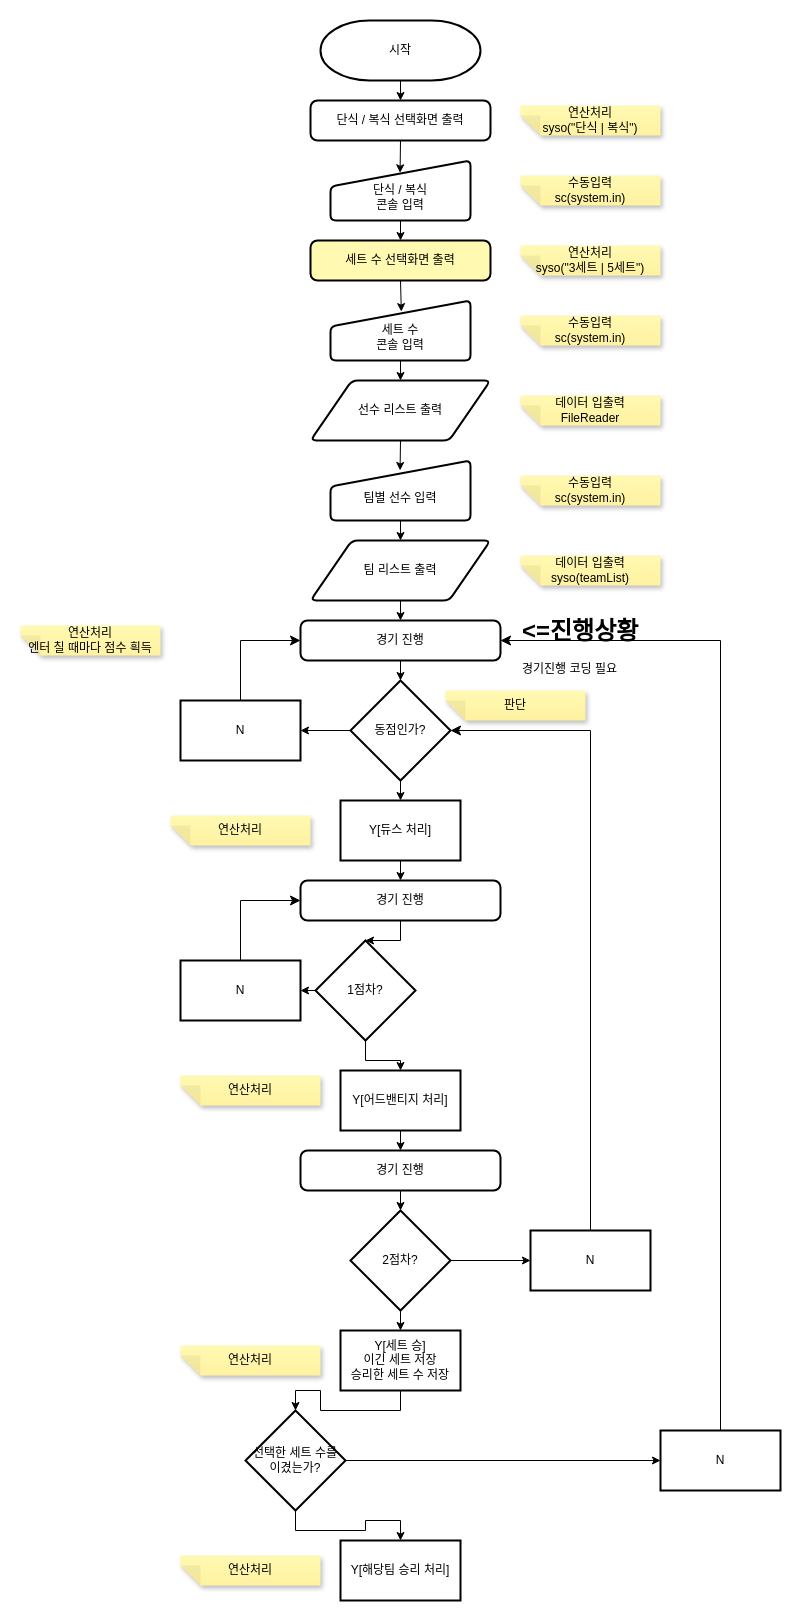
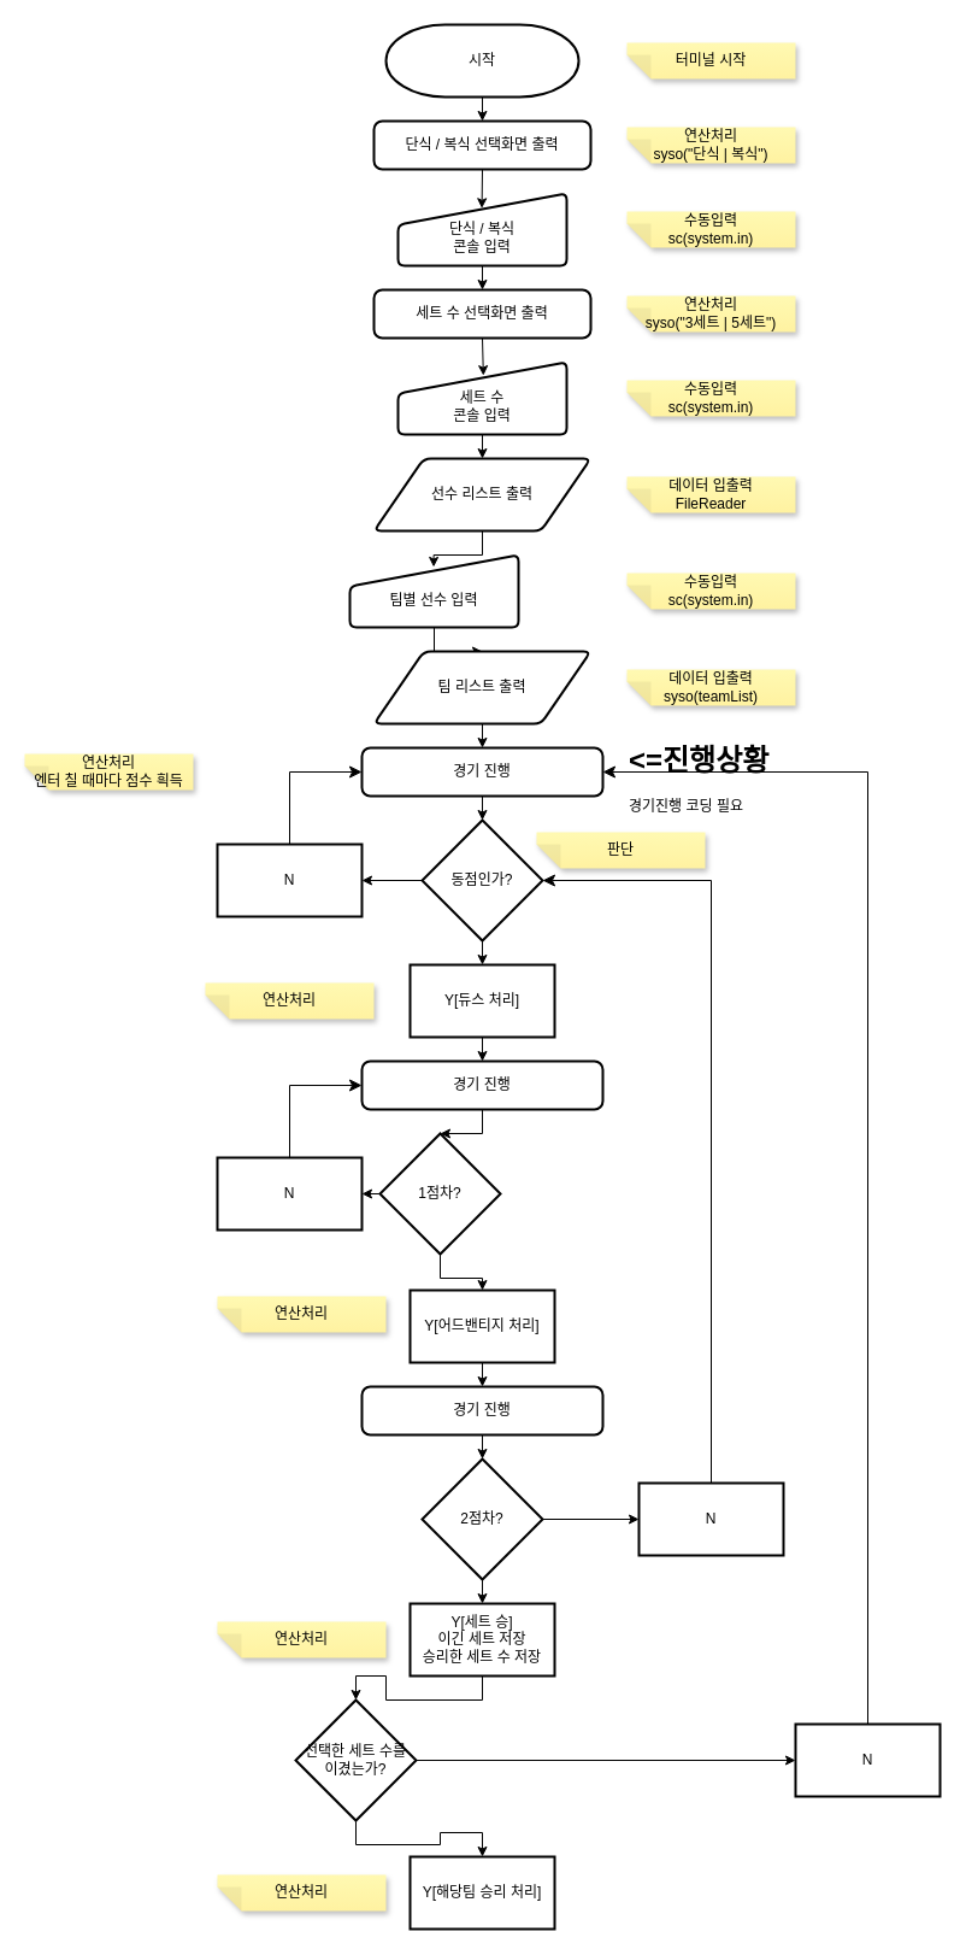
  <mxCell id="0" />
  <mxCell id="1" parent="0" />
  <mxCell id="2" style="edgeStyle=orthogonalEdgeStyle;rounded=0;orthogonalLoop=1;jettySize=auto;html=1;exitX=0.5;exitY=1;exitDx=0;exitDy=0;exitPerimeter=0;entryX=0.5;entryY=0;entryDx=0;entryDy=0;" parent="1" source="3" target="4" edge="1"><mxGeometry relative="1" as="geometry" /></mxCell>
  <mxCell id="3" value="시작" style="strokeWidth=2;html=1;shape=mxgraph.flowchart.terminator;whiteSpace=wrap;" parent="1" vertex="1"><mxGeometry x="320" y="20" width="160" height="60" as="geometry" /></mxCell>
  <mxCell id="4" value="단식 / 복식 선택화면 출력" style="rounded=1;whiteSpace=wrap;html=1;absoluteArcSize=1;arcSize=14;strokeWidth=2;" parent="1" vertex="1"><mxGeometry x="310" y="100" width="180" height="40" as="geometry" /></mxCell>
  <mxCell id="5" style="edgeStyle=orthogonalEdgeStyle;rounded=0;orthogonalLoop=1;jettySize=auto;html=1;exitX=0.5;exitY=1;exitDx=0;exitDy=0;entryX=0.5;entryY=0;entryDx=0;entryDy=0;" parent="1" target="10" edge="1"><mxGeometry relative="1" as="geometry"><mxPoint x="400" y="360" as="sourcePoint" /></mxGeometry></mxCell>
  <mxCell id="6" style="edgeStyle=orthogonalEdgeStyle;rounded=0;orthogonalLoop=1;jettySize=auto;html=1;exitX=0.5;exitY=1;exitDx=0;exitDy=0;entryX=0.5;entryY=0;entryDx=0;entryDy=0;" parent="1" source="7" target="49" edge="1"><mxGeometry relative="1" as="geometry" /></mxCell>
  <mxCell id="7" value="&lt;div&gt;&lt;br&gt;&lt;/div&gt;단식 / 복식&lt;div&gt;콘솔 입력&lt;/div&gt;" style="html=1;strokeWidth=2;shape=manualInput;whiteSpace=wrap;rounded=1;size=26;arcSize=11;" parent="1" vertex="1"><mxGeometry x="330" y="160" width="140" height="60" as="geometry" /></mxCell>
  <mxCell id="8" style="edgeStyle=orthogonalEdgeStyle;rounded=0;orthogonalLoop=1;jettySize=auto;html=1;exitX=0.5;exitY=1;exitDx=0;exitDy=0;entryX=0.5;entryY=0;entryDx=0;entryDy=0;" parent="1" source="9" target="13" edge="1"><mxGeometry relative="1" as="geometry" /></mxCell>
- <mxCell id="9" value="&lt;div&gt;&lt;br&gt;&lt;/div&gt;팀별 선수 입력" style="html=1;strokeWidth=2;shape=manualInput;whiteSpace=wrap;rounded=1;size=26;arcSize=11;" parent="1" vertex="1"><mxGeometry x="330" y="460" width="140" height="60" as="geometry" /></mxCell>
+ <mxCell id="9" value="&lt;div&gt;&lt;br&gt;&lt;/div&gt;팀별 선수 입력" style="html=1;strokeWidth=2;shape=manualInput;whiteSpace=wrap;rounded=1;size=26;arcSize=11;" parent="1" vertex="1"><mxGeometry x="290" y="460" width="140" height="60" as="geometry" /></mxCell>
  <mxCell id="10" value="선수 리스트 출력" style="shape=parallelogram;html=1;strokeWidth=2;perimeter=parallelogramPerimeter;whiteSpace=wrap;rounded=1;arcSize=12;size=0.23;" parent="1" vertex="1"><mxGeometry x="310" y="380" width="180" height="60" as="geometry" /></mxCell>
  <mxCell id="11" value="경기 진행" style="rounded=1;whiteSpace=wrap;html=1;absoluteArcSize=1;arcSize=14;strokeWidth=2;" parent="1" vertex="1"><mxGeometry x="300" y="620" width="200" height="40" as="geometry" /></mxCell>
  <mxCell id="12" style="edgeStyle=orthogonalEdgeStyle;rounded=0;orthogonalLoop=1;jettySize=auto;html=1;exitX=0.5;exitY=1;exitDx=0;exitDy=0;entryX=0.5;entryY=0;entryDx=0;entryDy=0;" parent="1" source="13" target="11" edge="1"><mxGeometry relative="1" as="geometry" /></mxCell>
  <mxCell id="13" value="팀 리스트 출력" style="shape=parallelogram;html=1;strokeWidth=2;perimeter=parallelogramPerimeter;whiteSpace=wrap;rounded=1;arcSize=12;size=0.23;" parent="1" vertex="1"><mxGeometry x="310" y="540" width="180" height="60" as="geometry" /></mxCell>
+ <mxCell id="14" value="터미널 시작" style="shape=note;whiteSpace=wrap;html=1;backgroundOutline=1;fontColor=#000000;darkOpacity=0.05;fillColor=#FFF9B2;strokeColor=none;fillStyle=solid;direction=west;gradientDirection=north;gradientColor=#FFF2A1;shadow=1;size=20;pointerEvents=1;" parent="1" vertex="1"><mxGeometry x="520" y="35" width="140" height="30" as="geometry" /></mxCell>
  <mxCell id="15" value="&lt;div&gt;연산처리&lt;/div&gt;syso(&quot;단식 | 복식&quot;)" style="shape=note;whiteSpace=wrap;html=1;backgroundOutline=1;fontColor=#000000;darkOpacity=0.05;fillColor=#FFF9B2;strokeColor=none;fillStyle=solid;direction=west;gradientDirection=north;gradientColor=#FFF2A1;shadow=1;size=20;pointerEvents=1;" parent="1" vertex="1"><mxGeometry x="520" y="105" width="140" height="30" as="geometry" /></mxCell>
  <mxCell id="16" value="&lt;div&gt;수동입력&lt;/div&gt;sc(system.in)" style="shape=note;whiteSpace=wrap;html=1;backgroundOutline=1;fontColor=#000000;darkOpacity=0.05;fillColor=#FFF9B2;strokeColor=none;fillStyle=solid;direction=west;gradientDirection=north;gradientColor=#FFF2A1;shadow=1;size=20;pointerEvents=1;" parent="1" vertex="1"><mxGeometry x="520" y="175" width="140" height="30" as="geometry" /></mxCell>
  <mxCell id="17" value="&lt;div&gt;데이터 입출력&lt;/div&gt;FileReader" style="shape=note;whiteSpace=wrap;html=1;backgroundOutline=1;fontColor=#000000;darkOpacity=0.05;fillColor=#FFF9B2;strokeColor=none;fillStyle=solid;direction=west;gradientDirection=north;gradientColor=#FFF2A1;shadow=1;size=20;pointerEvents=1;" parent="1" vertex="1"><mxGeometry x="520" y="395" width="140" height="30" as="geometry" /></mxCell>
  <mxCell id="18" value="&lt;div&gt;수동입력&lt;/div&gt;sc(system.in)" style="shape=note;whiteSpace=wrap;html=1;backgroundOutline=1;fontColor=#000000;darkOpacity=0.05;fillColor=#FFF9B2;strokeColor=none;fillStyle=solid;direction=west;gradientDirection=north;gradientColor=#FFF2A1;shadow=1;size=20;pointerEvents=1;" parent="1" vertex="1"><mxGeometry x="520" y="475" width="140" height="30" as="geometry" /></mxCell>
  <mxCell id="19" value="&lt;div&gt;데이터 입출력&lt;/div&gt;syso(teamList)" style="shape=note;whiteSpace=wrap;html=1;backgroundOutline=1;fontColor=#000000;darkOpacity=0.05;fillColor=#FFF9B2;strokeColor=none;fillStyle=solid;direction=west;gradientDirection=north;gradientColor=#FFF2A1;shadow=1;size=20;pointerEvents=1;" parent="1" vertex="1"><mxGeometry x="520" y="555" width="140" height="30" as="geometry" /></mxCell>
  <mxCell id="20" value="&lt;div&gt;연산처리&lt;/div&gt;엔터 칠 때마다 점수 흭득" style="shape=note;whiteSpace=wrap;html=1;backgroundOutline=1;fontColor=#000000;darkOpacity=0.05;fillColor=#FFF9B2;strokeColor=none;fillStyle=solid;direction=west;gradientDirection=north;gradientColor=#FFF2A1;shadow=1;size=20;pointerEvents=1;" parent="1" vertex="1"><mxGeometry x="20" y="625" width="140" height="30" as="geometry" /></mxCell>
  <mxCell id="21" style="edgeStyle=orthogonalEdgeStyle;rounded=0;orthogonalLoop=1;jettySize=auto;html=1;exitX=0.5;exitY=1;exitDx=0;exitDy=0;entryX=0.497;entryY=0.205;entryDx=0;entryDy=0;entryPerimeter=0;" parent="1" source="4" target="7" edge="1"><mxGeometry relative="1" as="geometry" /></mxCell>
  <mxCell id="22" style="edgeStyle=orthogonalEdgeStyle;rounded=0;orthogonalLoop=1;jettySize=auto;html=1;exitX=0.5;exitY=1;exitDx=0;exitDy=0;entryX=0.497;entryY=0.166;entryDx=0;entryDy=0;entryPerimeter=0;" parent="1" source="10" target="9" edge="1"><mxGeometry relative="1" as="geometry" /></mxCell>
  <mxCell id="23" value="" style="edgeStyle=orthogonalEdgeStyle;rounded=0;orthogonalLoop=1;jettySize=auto;html=1;" parent="1" source="25" target="26" edge="1"><mxGeometry relative="1" as="geometry" /></mxCell>
  <mxCell id="24" style="edgeStyle=orthogonalEdgeStyle;rounded=0;orthogonalLoop=1;jettySize=auto;html=1;exitX=0.5;exitY=1;exitDx=0;exitDy=0;exitPerimeter=0;entryX=0.5;entryY=0;entryDx=0;entryDy=0;" parent="1" source="25" target="28" edge="1"><mxGeometry relative="1" as="geometry" /></mxCell>
  <mxCell id="25" value="동점인가?" style="strokeWidth=2;html=1;shape=mxgraph.flowchart.decision;whiteSpace=wrap;" parent="1" vertex="1"><mxGeometry x="350" y="680" width="100" height="100" as="geometry" /></mxCell>
  <mxCell id="26" value="N" style="whiteSpace=wrap;html=1;strokeWidth=2;" parent="1" vertex="1"><mxGeometry x="180" y="700" width="120" height="60" as="geometry" /></mxCell>
  <mxCell id="27" style="edgeStyle=orthogonalEdgeStyle;rounded=0;orthogonalLoop=1;jettySize=auto;html=1;exitX=0.5;exitY=1;exitDx=0;exitDy=0;entryX=0.5;entryY=0;entryDx=0;entryDy=0;" parent="1" source="28" edge="1"><mxGeometry relative="1" as="geometry"><mxPoint x="400" y="880" as="targetPoint" /></mxGeometry></mxCell>
  <mxCell id="28" value="Y[듀스 처리]" style="whiteSpace=wrap;html=1;strokeWidth=2;" parent="1" vertex="1"><mxGeometry x="340" y="800" width="120" height="60" as="geometry" /></mxCell>
  <mxCell id="29" style="edgeStyle=orthogonalEdgeStyle;rounded=0;orthogonalLoop=1;jettySize=auto;html=1;exitX=0.5;exitY=1;exitDx=0;exitDy=0;entryX=0.5;entryY=0;entryDx=0;entryDy=0;entryPerimeter=0;" parent="1" source="11" target="25" edge="1"><mxGeometry relative="1" as="geometry" /></mxCell>
  <mxCell id="30" value="" style="edgeStyle=segmentEdgeStyle;endArrow=classic;html=1;curved=0;rounded=0;endSize=8;startSize=8;entryX=0;entryY=0.5;entryDx=0;entryDy=0;exitX=0.5;exitY=0;exitDx=0;exitDy=0;" parent="1" source="26" target="11" edge="1"><mxGeometry width="50" height="50" relative="1" as="geometry"><mxPoint x="210" y="689.94" as="sourcePoint" /><mxPoint x="280" y="649.94" as="targetPoint" /><Array as="points"><mxPoint x="240" y="640" /></Array></mxGeometry></mxCell>
  <mxCell id="31" style="edgeStyle=orthogonalEdgeStyle;rounded=0;orthogonalLoop=1;jettySize=auto;html=1;exitX=0.5;exitY=1;exitDx=0;exitDy=0;exitPerimeter=0;entryX=0.5;entryY=0;entryDx=0;entryDy=0;" parent="1" source="33" target="36" edge="1"><mxGeometry relative="1" as="geometry" /></mxCell>
  <mxCell id="32" style="edgeStyle=orthogonalEdgeStyle;rounded=0;orthogonalLoop=1;jettySize=auto;html=1;exitX=0;exitY=0.5;exitDx=0;exitDy=0;exitPerimeter=0;entryX=1;entryY=0.5;entryDx=0;entryDy=0;" parent="1" source="33" target="34" edge="1"><mxGeometry relative="1" as="geometry" /></mxCell>
  <mxCell id="33" value="1점차?" style="strokeWidth=2;html=1;shape=mxgraph.flowchart.decision;whiteSpace=wrap;" parent="1" vertex="1"><mxGeometry x="315" y="940" width="100" height="100" as="geometry" /></mxCell>
  <mxCell id="34" value="N" style="whiteSpace=wrap;html=1;strokeWidth=2;" parent="1" vertex="1"><mxGeometry x="180" y="960" width="120" height="60" as="geometry" /></mxCell>
  <mxCell id="35" style="edgeStyle=orthogonalEdgeStyle;rounded=0;orthogonalLoop=1;jettySize=auto;html=1;exitX=0.5;exitY=1;exitDx=0;exitDy=0;entryX=0.5;entryY=0;entryDx=0;entryDy=0;" parent="1" source="36" target="63" edge="1"><mxGeometry relative="1" as="geometry" /></mxCell>
  <mxCell id="36" value="&lt;div&gt;Y[어드밴티지 처리]&lt;/div&gt;" style="whiteSpace=wrap;html=1;strokeWidth=2;" parent="1" vertex="1"><mxGeometry x="340" y="1070" width="120" height="60" as="geometry" /></mxCell>
  <mxCell id="37" value="경기 진행" style="rounded=1;whiteSpace=wrap;html=1;absoluteArcSize=1;arcSize=14;strokeWidth=2;" parent="1" vertex="1"><mxGeometry x="300" y="880" width="200" height="40" as="geometry" /></mxCell>
  <mxCell id="38" style="edgeStyle=orthogonalEdgeStyle;rounded=0;orthogonalLoop=1;jettySize=auto;html=1;exitX=0.5;exitY=1;exitDx=0;exitDy=0;entryX=0.5;entryY=0;entryDx=0;entryDy=0;entryPerimeter=0;" parent="1" source="37" target="33" edge="1"><mxGeometry relative="1" as="geometry" /></mxCell>
  <mxCell id="39" value="" style="edgeStyle=segmentEdgeStyle;endArrow=classic;html=1;curved=0;rounded=0;endSize=8;startSize=8;entryX=0;entryY=0.5;entryDx=0;entryDy=0;exitX=0.5;exitY=0;exitDx=0;exitDy=0;" parent="1" edge="1"><mxGeometry width="50" height="50" relative="1" as="geometry"><mxPoint x="240" y="960" as="sourcePoint" /><mxPoint x="300" y="900" as="targetPoint" /><Array as="points"><mxPoint x="240" y="900" /></Array></mxGeometry></mxCell>
  <mxCell id="40" style="edgeStyle=orthogonalEdgeStyle;rounded=0;orthogonalLoop=1;jettySize=auto;html=1;exitX=1;exitY=0.5;exitDx=0;exitDy=0;exitPerimeter=0;entryX=0;entryY=0.5;entryDx=0;entryDy=0;" parent="1" source="42" target="43" edge="1"><mxGeometry relative="1" as="geometry" /></mxCell>
  <mxCell id="41" style="edgeStyle=orthogonalEdgeStyle;rounded=0;orthogonalLoop=1;jettySize=auto;html=1;exitX=0.5;exitY=1;exitDx=0;exitDy=0;exitPerimeter=0;entryX=0.5;entryY=0;entryDx=0;entryDy=0;" parent="1" source="42" target="45" edge="1"><mxGeometry relative="1" as="geometry" /></mxCell>
  <mxCell id="42" value="2점차?" style="strokeWidth=2;html=1;shape=mxgraph.flowchart.decision;whiteSpace=wrap;" parent="1" vertex="1"><mxGeometry x="350" y="1210" width="100" height="100" as="geometry" /></mxCell>
  <mxCell id="43" value="N" style="whiteSpace=wrap;html=1;strokeWidth=2;" parent="1" vertex="1"><mxGeometry x="530" y="1230" width="120" height="60" as="geometry" /></mxCell>
  <mxCell id="44" value="" style="edgeStyle=segmentEdgeStyle;endArrow=classic;html=1;curved=0;rounded=0;endSize=8;startSize=8;entryX=1;entryY=0.5;entryDx=0;entryDy=0;exitX=0.5;exitY=0;exitDx=0;exitDy=0;entryPerimeter=0;" parent="1" source="43" target="25" edge="1"><mxGeometry width="50" height="50" relative="1" as="geometry"><mxPoint x="590" y="1160" as="sourcePoint" /><mxPoint x="650" y="1100" as="targetPoint" /><Array as="points"><mxPoint x="590" y="730" /></Array></mxGeometry></mxCell>
  <mxCell id="45" value="&lt;div&gt;Y[세트 승]&lt;/div&gt;&lt;div&gt;이긴 세트 저장&lt;/div&gt;&lt;div&gt;승리한 세트 수 저장&lt;/div&gt;" style="whiteSpace=wrap;html=1;strokeWidth=2;" parent="1" vertex="1"><mxGeometry x="340" y="1330" width="120" height="60" as="geometry" /></mxCell>
  <mxCell id="46" style="edgeStyle=orthogonalEdgeStyle;rounded=0;orthogonalLoop=1;jettySize=auto;html=1;exitX=1;exitY=0.5;exitDx=0;exitDy=0;exitPerimeter=0;entryX=0;entryY=0.5;entryDx=0;entryDy=0;" parent="1" source="48" target="54" edge="1"><mxGeometry relative="1" as="geometry" /></mxCell>
  <mxCell id="47" style="edgeStyle=orthogonalEdgeStyle;rounded=0;orthogonalLoop=1;jettySize=auto;html=1;exitX=0.5;exitY=1;exitDx=0;exitDy=0;exitPerimeter=0;entryX=0.5;entryY=0;entryDx=0;entryDy=0;" parent="1" source="48" target="57" edge="1"><mxGeometry relative="1" as="geometry" /></mxCell>
  <mxCell id="48" value="선택한 세트 수를 이겼는가?" style="strokeWidth=2;html=1;shape=mxgraph.flowchart.decision;whiteSpace=wrap;" parent="1" vertex="1"><mxGeometry x="245" y="1410" width="100" height="100" as="geometry" /></mxCell>
- <mxCell id="49" value="세트 수 선택화면 출력" style="rounded=1;whiteSpace=wrap;html=1;absoluteArcSize=1;arcSize=14;strokeWidth=2;fillColor=#fff9b2;" parent="1" vertex="1"><mxGeometry x="310" y="240" width="180" height="40" as="geometry" /></mxCell>
+ <mxCell id="49" value="세트 수 선택화면 출력" style="rounded=1;whiteSpace=wrap;html=1;absoluteArcSize=1;arcSize=14;strokeWidth=2;" parent="1" vertex="1"><mxGeometry x="310" y="240" width="180" height="40" as="geometry" /></mxCell>
  <mxCell id="50" value="&lt;div&gt;&lt;br&gt;&lt;/div&gt;세트 수&lt;br&gt;&lt;div&gt;콘솔 입력&lt;/div&gt;" style="html=1;strokeWidth=2;shape=manualInput;whiteSpace=wrap;rounded=1;size=26;arcSize=11;" parent="1" vertex="1"><mxGeometry x="330" y="300" width="140" height="60" as="geometry" /></mxCell>
  <mxCell id="51" style="edgeStyle=orthogonalEdgeStyle;rounded=0;orthogonalLoop=1;jettySize=auto;html=1;exitX=0.5;exitY=1;exitDx=0;exitDy=0;entryX=0.506;entryY=0.185;entryDx=0;entryDy=0;entryPerimeter=0;" parent="1" source="49" target="50" edge="1"><mxGeometry relative="1" as="geometry" /></mxCell>
  <mxCell id="52" value="&lt;div&gt;연산처리&lt;/div&gt;syso(&quot;3세트 | 5세트&quot;)" style="shape=note;whiteSpace=wrap;html=1;backgroundOutline=1;fontColor=#000000;darkOpacity=0.05;fillColor=#FFF9B2;strokeColor=none;fillStyle=solid;direction=west;gradientDirection=north;gradientColor=#FFF2A1;shadow=1;size=20;pointerEvents=1;" parent="1" vertex="1"><mxGeometry x="520" y="245" width="140" height="30" as="geometry" /></mxCell>
  <mxCell id="53" value="&lt;div&gt;수동입력&lt;/div&gt;sc(system.in)" style="shape=note;whiteSpace=wrap;html=1;backgroundOutline=1;fontColor=#000000;darkOpacity=0.05;fillColor=#FFF9B2;strokeColor=none;fillStyle=solid;direction=west;gradientDirection=north;gradientColor=#FFF2A1;shadow=1;size=20;pointerEvents=1;" parent="1" vertex="1"><mxGeometry x="520" y="315" width="140" height="30" as="geometry" /></mxCell>
  <mxCell id="54" value="N" style="whiteSpace=wrap;html=1;strokeWidth=2;" parent="1" vertex="1"><mxGeometry x="660" y="1430" width="120" height="60" as="geometry" /></mxCell>
  <mxCell id="55" value="" style="edgeStyle=segmentEdgeStyle;endArrow=classic;html=1;curved=0;rounded=0;endSize=8;startSize=8;entryX=1;entryY=0.5;entryDx=0;entryDy=0;exitX=0.5;exitY=0;exitDx=0;exitDy=0;entryPerimeter=0;" parent="1" source="54" edge="1"><mxGeometry width="50" height="50" relative="1" as="geometry"><mxPoint x="640" y="1070" as="sourcePoint" /><mxPoint x="500" y="640" as="targetPoint" /><Array as="points"><mxPoint x="720" y="640" /></Array></mxGeometry></mxCell>
  <mxCell id="56" style="edgeStyle=orthogonalEdgeStyle;rounded=0;orthogonalLoop=1;jettySize=auto;html=1;exitX=0.5;exitY=1;exitDx=0;exitDy=0;entryX=0.5;entryY=0;entryDx=0;entryDy=0;entryPerimeter=0;" parent="1" source="45" target="48" edge="1"><mxGeometry relative="1" as="geometry" /></mxCell>
  <mxCell id="57" value="&lt;div&gt;Y[해당팀 승리 처리]&lt;/div&gt;" style="whiteSpace=wrap;html=1;strokeWidth=2;" parent="1" vertex="1"><mxGeometry x="340" y="1540" width="120" height="60" as="geometry" /></mxCell>
  <mxCell id="58" value="&lt;div&gt;판단&lt;/div&gt;" style="shape=note;whiteSpace=wrap;html=1;backgroundOutline=1;fontColor=#000000;darkOpacity=0.05;fillColor=#FFF9B2;strokeColor=none;fillStyle=solid;direction=west;gradientDirection=north;gradientColor=#FFF2A1;shadow=1;size=20;pointerEvents=1;" parent="1" vertex="1"><mxGeometry x="445" y="690" width="140" height="30" as="geometry" /></mxCell>
  <mxCell id="59" value="&lt;div&gt;연산처리&lt;/div&gt;" style="shape=note;whiteSpace=wrap;html=1;backgroundOutline=1;fontColor=#000000;darkOpacity=0.05;fillColor=#FFF9B2;strokeColor=none;fillStyle=solid;direction=west;gradientDirection=north;gradientColor=#FFF2A1;shadow=1;size=20;pointerEvents=1;" parent="1" vertex="1"><mxGeometry x="170" y="815" width="140" height="30" as="geometry" /></mxCell>
  <mxCell id="60" value="&lt;div&gt;연산처리&lt;/div&gt;" style="shape=note;whiteSpace=wrap;html=1;backgroundOutline=1;fontColor=#000000;darkOpacity=0.05;fillColor=#FFF9B2;strokeColor=none;fillStyle=solid;direction=west;gradientDirection=north;gradientColor=#FFF2A1;shadow=1;size=20;pointerEvents=1;" parent="1" vertex="1"><mxGeometry x="180" y="1075" width="140" height="30" as="geometry" /></mxCell>
  <mxCell id="61" value="&lt;div&gt;연산처리&lt;/div&gt;" style="shape=note;whiteSpace=wrap;html=1;backgroundOutline=1;fontColor=#000000;darkOpacity=0.05;fillColor=#FFF9B2;strokeColor=none;fillStyle=solid;direction=west;gradientDirection=north;gradientColor=#FFF2A1;shadow=1;size=20;pointerEvents=1;" parent="1" vertex="1"><mxGeometry x="180" y="1345" width="140" height="30" as="geometry" /></mxCell>
  <mxCell id="62" value="&lt;div&gt;연산처리&lt;/div&gt;" style="shape=note;whiteSpace=wrap;html=1;backgroundOutline=1;fontColor=#000000;darkOpacity=0.05;fillColor=#FFF9B2;strokeColor=none;fillStyle=solid;direction=west;gradientDirection=north;gradientColor=#FFF2A1;shadow=1;size=20;pointerEvents=1;" parent="1" vertex="1"><mxGeometry x="180" y="1555" width="140" height="30" as="geometry" /></mxCell>
  <mxCell id="63" value="경기 진행" style="rounded=1;whiteSpace=wrap;html=1;absoluteArcSize=1;arcSize=14;strokeWidth=2;" parent="1" vertex="1"><mxGeometry x="300" y="1150" width="200" height="40" as="geometry" /></mxCell>
  <mxCell id="64" style="edgeStyle=orthogonalEdgeStyle;rounded=0;orthogonalLoop=1;jettySize=auto;html=1;exitX=0.5;exitY=1;exitDx=0;exitDy=0;entryX=0.5;entryY=0;entryDx=0;entryDy=0;entryPerimeter=0;" parent="1" source="63" target="42" edge="1"><mxGeometry relative="1" as="geometry" /></mxCell>
  <mxCell id="65" value="&lt;h1 style=&quot;margin-top: 0px;&quot;&gt;&amp;lt;=진행상황&amp;nbsp;&lt;/h1&gt;&lt;p&gt;경기진행 코딩 필요&lt;/p&gt;" style="text;html=1;whiteSpace=wrap;overflow=hidden;rounded=0;" vertex="1" parent="1"><mxGeometry x="520" y="610" width="150" height="90" as="geometry" /></mxCell>
